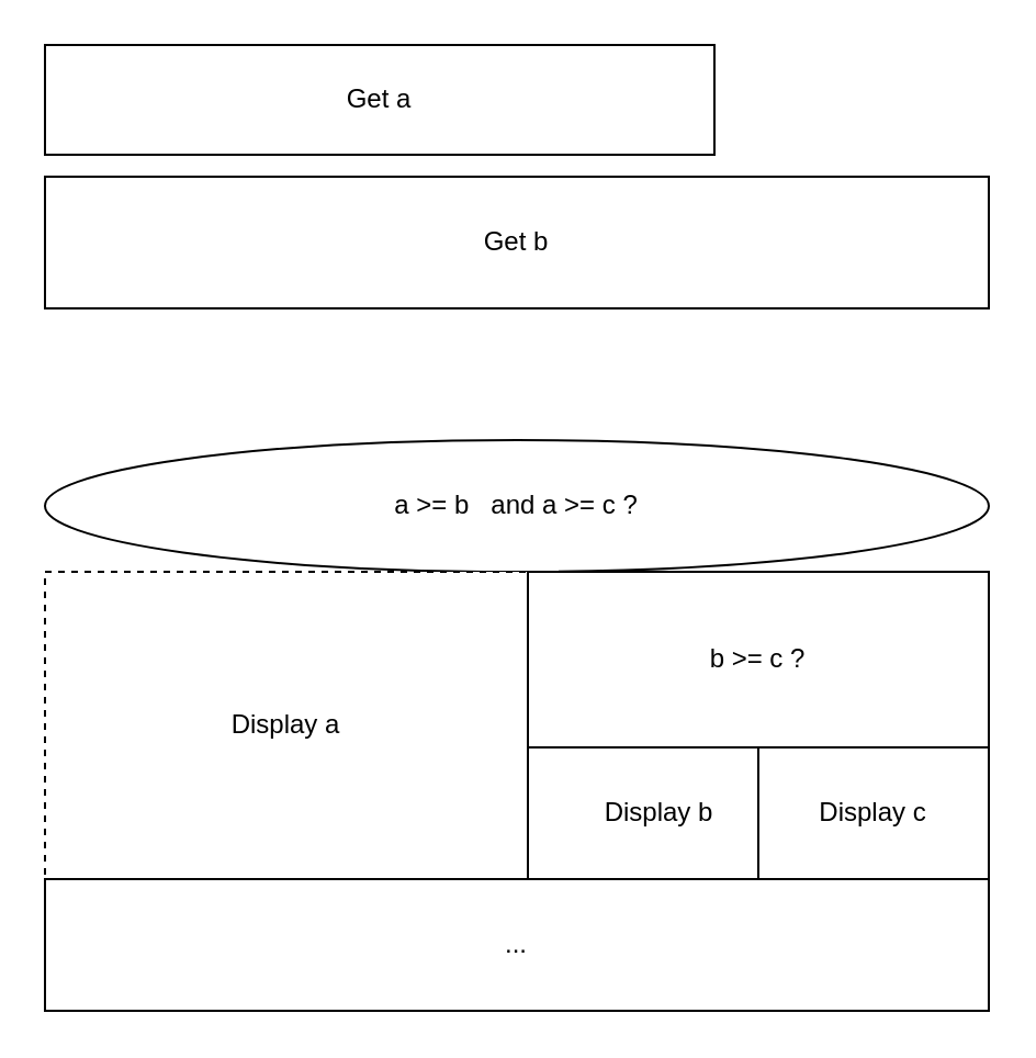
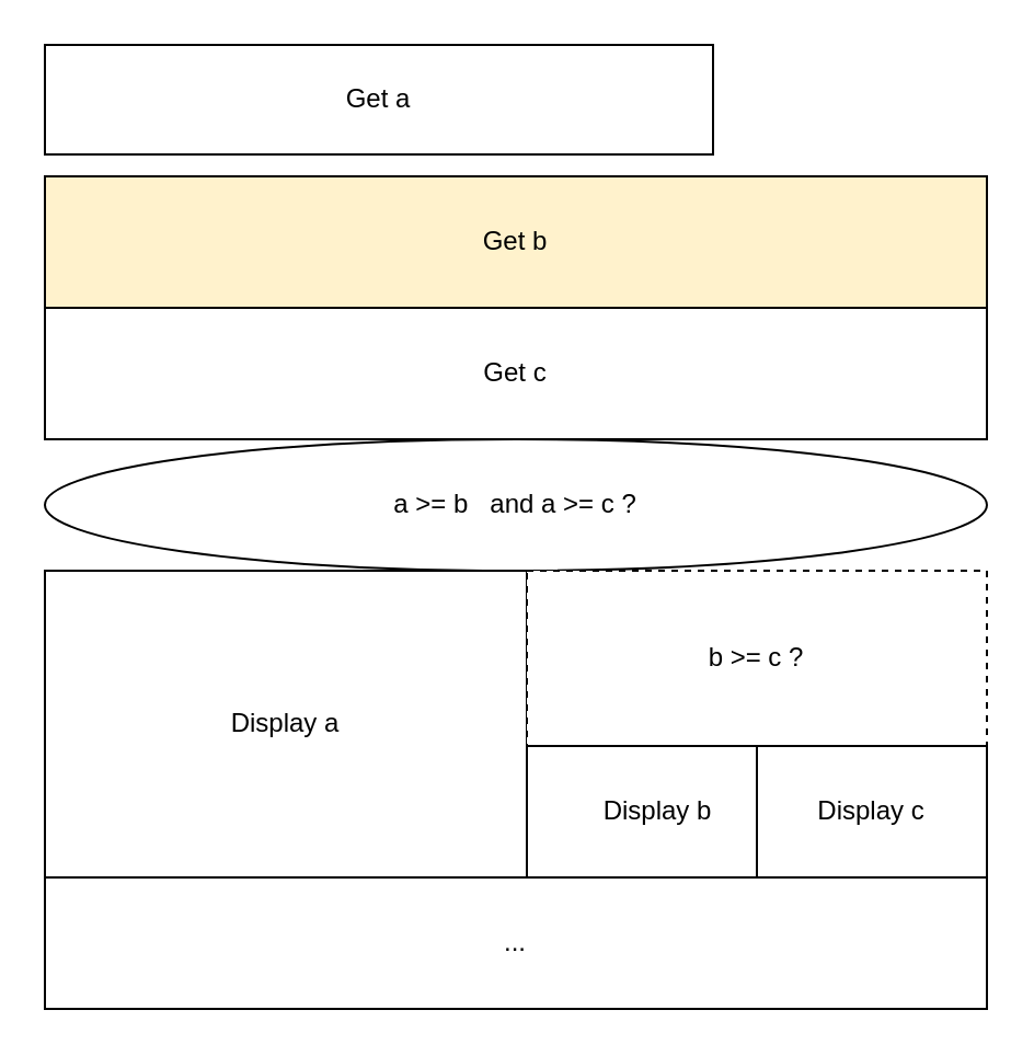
  <mxCell id="0" />
  <mxCell id="1" parent="0" />
  <mxCell id="2" value="Get a" style="rounded=0;whiteSpace=wrap;html=1;" vertex="1" parent="1"><mxGeometry x="20" y="20" width="305" height="50" as="geometry" /></mxCell>
- <mxCell id="3" value="Get b" style="rounded=0;whiteSpace=wrap;html=1;" vertex="1" parent="1"><mxGeometry x="20" y="80" width="430" height="60" as="geometry" /></mxCell>
+ <mxCell id="3" value="Get b" style="rounded=0;whiteSpace=wrap;html=1;fillColor=#fff2cc;" vertex="1" parent="1"><mxGeometry x="20" y="80" width="430" height="60" as="geometry" /></mxCell>
+ <mxCell id="4" value="Get c" style="rounded=0;whiteSpace=wrap;html=1;" vertex="1" parent="1"><mxGeometry x="20" y="140" width="430" height="60" as="geometry" /></mxCell>
  <mxCell id="5" value="a &amp;gt;= b&amp;nbsp; &amp;nbsp;and a &amp;gt;= c ?" style="ellipse;whiteSpace=wrap;html=1;" vertex="1" parent="1"><mxGeometry x="20" y="200" width="430" height="60" as="geometry" /></mxCell>
- <mxCell id="6" value="Display a" style="rounded=0;whiteSpace=wrap;html=1;dashed=1;" vertex="1" parent="1"><mxGeometry x="20" y="260" width="220" height="140" as="geometry" /></mxCell>
- <mxCell id="7" value="&lt;span style=&quot;white-space: normal&quot;&gt;b &amp;gt;= c ?&lt;/span&gt;" style="rounded=0;whiteSpace=wrap;html=1;" vertex="1" parent="1"><mxGeometry x="240" y="260" width="210" height="80" as="geometry" /></mxCell>
+ <mxCell id="6" value="Display a" style="rounded=0;whiteSpace=wrap;html=1;" vertex="1" parent="1"><mxGeometry x="20" y="260" width="220" height="140" as="geometry" /></mxCell>
+ <mxCell id="7" value="&lt;span style=&quot;white-space: normal&quot;&gt;b &amp;gt;= c ?&lt;/span&gt;" style="rounded=0;whiteSpace=wrap;html=1;dashed=1;" vertex="1" parent="1"><mxGeometry x="240" y="260" width="210" height="80" as="geometry" /></mxCell>
  <mxCell id="8" value="&lt;span style=&quot;white-space: normal&quot;&gt;Display b&lt;/span&gt;" style="rounded=0;whiteSpace=wrap;html=1;" vertex="1" parent="1"><mxGeometry x="240" y="340" width="120" height="60" as="geometry" /></mxCell>
  <mxCell id="9" value="&lt;span style=&quot;white-space: normal&quot;&gt;Display c&lt;/span&gt;" style="rounded=0;whiteSpace=wrap;html=1;" vertex="1" parent="1"><mxGeometry x="345" y="340" width="105" height="60" as="geometry" /></mxCell>
  <mxCell id="10" value="..." style="rounded=0;whiteSpace=wrap;html=1;" vertex="1" parent="1"><mxGeometry x="20" y="400" width="430" height="60" as="geometry" /></mxCell>
